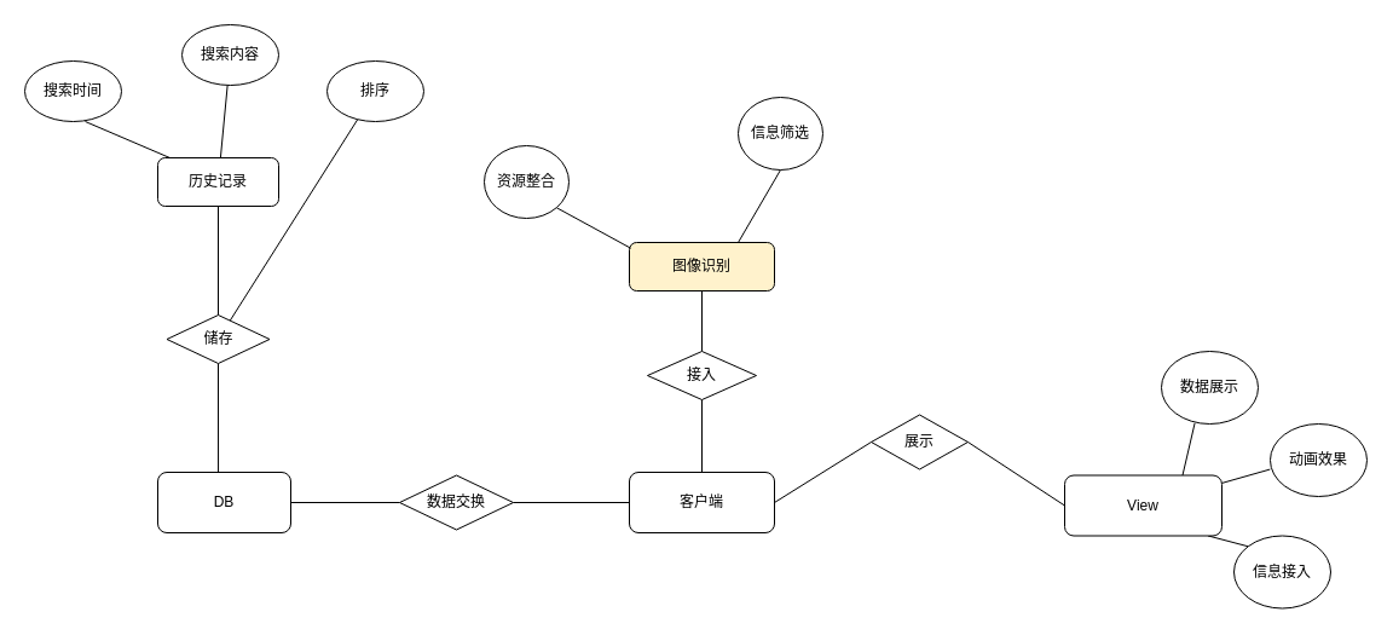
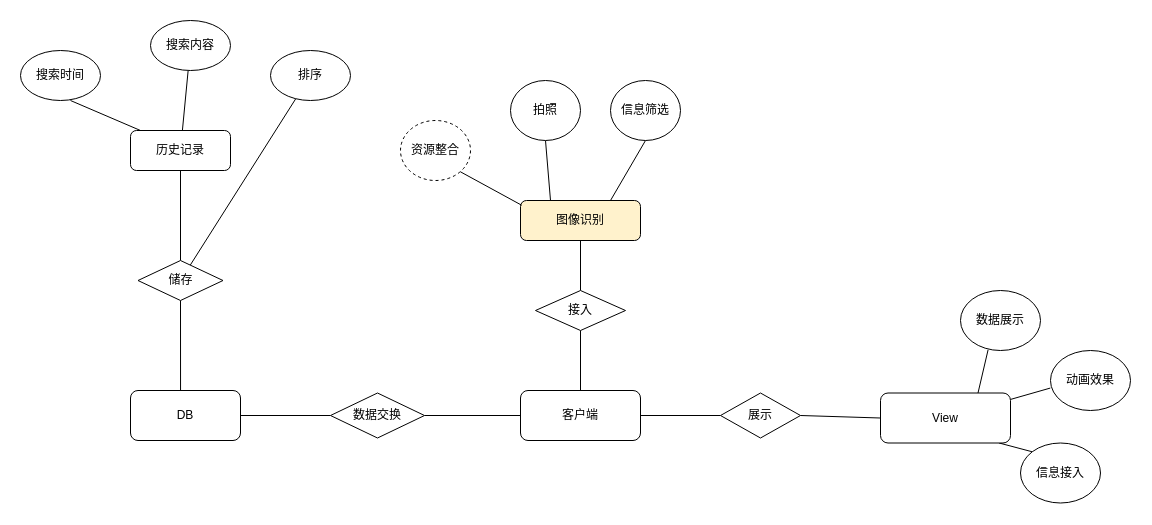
  <mxCell id="0" />
  <mxCell id="1" parent="0" />
  <mxCell id="2" value="历史记录" style="rounded=1;whiteSpace=wrap;html=1;" vertex="1" parent="1"><mxGeometry x="130" y="130" width="100" height="40" as="geometry" /></mxCell>
  <mxCell id="3" value="搜索时间" style="ellipse;whiteSpace=wrap;html=1;" vertex="1" parent="1"><mxGeometry x="20" y="50" width="80" height="50" as="geometry" /></mxCell>
  <mxCell id="4" style="rounded=0;orthogonalLoop=1;jettySize=auto;html=1;endArrow=none;endFill=0;" edge="1" parent="1" source="5" target="2"><mxGeometry relative="1" as="geometry" /></mxCell>
  <mxCell id="5" value="搜索内容" style="ellipse;whiteSpace=wrap;html=1;" vertex="1" parent="1"><mxGeometry x="150" y="20" width="80" height="50" as="geometry" /></mxCell>
  <mxCell id="6" value="" style="endArrow=none;html=1;rounded=0;exitX=0.1;exitY=0;exitDx=0;exitDy=0;exitPerimeter=0;" edge="1" parent="1" source="2"><mxGeometry width="50" height="50" relative="1" as="geometry"><mxPoint x="20" y="150" as="sourcePoint" /><mxPoint x="70" y="100" as="targetPoint" /><Array as="points" /></mxGeometry></mxCell>
  <mxCell id="7" style="edgeStyle=none;rounded=0;orthogonalLoop=1;jettySize=auto;html=1;endArrow=none;endFill=0;" edge="1" parent="1" source="8" target="13"><mxGeometry relative="1" as="geometry" /></mxCell>
  <mxCell id="8" value="排序" style="ellipse;whiteSpace=wrap;html=1;" vertex="1" parent="1"><mxGeometry x="270" y="50" width="80" height="50" as="geometry" /></mxCell>
  <mxCell id="9" style="edgeStyle=none;rounded=0;orthogonalLoop=1;jettySize=auto;html=1;exitX=1;exitY=0.5;exitDx=0;exitDy=0;endArrow=none;endFill=0;" edge="1" parent="1" source="10" target="18"><mxGeometry relative="1" as="geometry" /></mxCell>
  <mxCell id="10" value="DB" style="rounded=1;whiteSpace=wrap;html=1;" vertex="1" parent="1"><mxGeometry x="130" y="390" width="110" height="50" as="geometry" /></mxCell>
  <mxCell id="11" style="edgeStyle=none;rounded=0;orthogonalLoop=1;jettySize=auto;html=1;entryX=0.455;entryY=0;entryDx=0;entryDy=0;entryPerimeter=0;endArrow=none;endFill=0;" edge="1" parent="1" source="13" target="10"><mxGeometry relative="1" as="geometry" /></mxCell>
  <mxCell id="12" style="edgeStyle=none;rounded=0;orthogonalLoop=1;jettySize=auto;html=1;exitX=0.5;exitY=0;exitDx=0;exitDy=0;entryX=0.5;entryY=1;entryDx=0;entryDy=0;endArrow=none;endFill=0;" edge="1" parent="1" source="13" target="2"><mxGeometry relative="1" as="geometry" /></mxCell>
  <mxCell id="13" value="储存" style="rhombus;whiteSpace=wrap;html=1;" vertex="1" parent="1"><mxGeometry x="137.5" y="260" width="85" height="40" as="geometry" /></mxCell>
  <mxCell id="14" style="edgeStyle=none;rounded=0;orthogonalLoop=1;jettySize=auto;html=1;exitX=0.5;exitY=0;exitDx=0;exitDy=0;entryX=0.5;entryY=1;entryDx=0;entryDy=0;endArrow=none;endFill=0;" edge="1" parent="1" source="16" target="31"><mxGeometry relative="1" as="geometry" /></mxCell>
  <mxCell id="15" style="edgeStyle=none;rounded=0;orthogonalLoop=1;jettySize=auto;html=1;exitX=1;exitY=0.5;exitDx=0;exitDy=0;entryX=0;entryY=0.5;entryDx=0;entryDy=0;endArrow=none;endFill=0;" edge="1" parent="1" source="16" target="33"><mxGeometry relative="1" as="geometry" /></mxCell>
  <mxCell id="16" value="客户端" style="rounded=1;whiteSpace=wrap;html=1;" vertex="1" parent="1"><mxGeometry x="520" y="390" width="120" height="50" as="geometry" /></mxCell>
  <mxCell id="17" style="edgeStyle=none;rounded=0;orthogonalLoop=1;jettySize=auto;html=1;exitX=1;exitY=0.5;exitDx=0;exitDy=0;entryX=0;entryY=0.5;entryDx=0;entryDy=0;endArrow=none;endFill=0;" edge="1" parent="1" source="18" target="16"><mxGeometry relative="1" as="geometry" /></mxCell>
  <mxCell id="18" value="数据交换" style="rhombus;whiteSpace=wrap;html=1;" vertex="1" parent="1"><mxGeometry x="330" y="392.5" width="94" height="45" as="geometry" /></mxCell>
  <mxCell id="19" value="图像识别" style="rounded=1;whiteSpace=wrap;html=1;fillColor=#fff2cc;" vertex="1" parent="1"><mxGeometry x="520" y="200" width="120" height="40" as="geometry" /></mxCell>
  <mxCell id="20" style="edgeStyle=none;rounded=0;orthogonalLoop=1;jettySize=auto;html=1;exitX=0.75;exitY=0;exitDx=0;exitDy=0;entryX=0.345;entryY=0.988;entryDx=0;entryDy=0;entryPerimeter=0;endArrow=none;endFill=0;" edge="1" parent="1" source="23" target="34"><mxGeometry relative="1" as="geometry" /></mxCell>
  <mxCell id="21" style="edgeStyle=none;rounded=0;orthogonalLoop=1;jettySize=auto;html=1;entryX=-0.002;entryY=0.626;entryDx=0;entryDy=0;entryPerimeter=0;endArrow=none;endFill=0;" edge="1" parent="1" source="23" target="35"><mxGeometry relative="1" as="geometry"><mxPoint x="1010" y="390" as="sourcePoint" /></mxGeometry></mxCell>
  <mxCell id="22" style="edgeStyle=none;rounded=0;orthogonalLoop=1;jettySize=auto;html=1;exitX=0.911;exitY=0.999;exitDx=0;exitDy=0;entryX=0;entryY=0;entryDx=0;entryDy=0;endArrow=none;endFill=0;exitPerimeter=0;" edge="1" parent="1" source="23" target="36"><mxGeometry relative="1" as="geometry" /></mxCell>
  <mxCell id="23" value="View" style="rounded=1;whiteSpace=wrap;html=1;" vertex="1" parent="1"><mxGeometry x="880" y="392.5" width="130" height="50" as="geometry" /></mxCell>
+ <mxCell id="24" style="edgeStyle=none;rounded=0;orthogonalLoop=1;jettySize=auto;html=1;exitX=0.5;exitY=1;exitDx=0;exitDy=0;entryX=0.25;entryY=0;entryDx=0;entryDy=0;endArrow=none;endFill=0;" edge="1" parent="1" source="25" target="19"><mxGeometry relative="1" as="geometry" /></mxCell>
+ <mxCell id="25" value="拍照" style="ellipse;whiteSpace=wrap;html=1;" vertex="1" parent="1"><mxGeometry x="510" y="80" width="70" height="60" as="geometry" /></mxCell>
  <mxCell id="26" style="edgeStyle=none;rounded=0;orthogonalLoop=1;jettySize=auto;html=1;exitX=0.5;exitY=1;exitDx=0;exitDy=0;entryX=0.75;entryY=0;entryDx=0;entryDy=0;endArrow=none;endFill=0;" edge="1" parent="1" source="27" target="19"><mxGeometry relative="1" as="geometry" /></mxCell>
  <mxCell id="27" value="信息筛选" style="ellipse;whiteSpace=wrap;html=1;" vertex="1" parent="1"><mxGeometry x="610" y="80" width="70" height="60" as="geometry" /></mxCell>
  <mxCell id="28" style="edgeStyle=none;rounded=0;orthogonalLoop=1;jettySize=auto;html=1;exitX=1;exitY=1;exitDx=0;exitDy=0;entryX=0.009;entryY=0.117;entryDx=0;entryDy=0;entryPerimeter=0;endArrow=none;endFill=0;" edge="1" parent="1" source="29" target="19"><mxGeometry relative="1" as="geometry" /></mxCell>
- <mxCell id="29" value="资源整合&lt;br&gt;" style="ellipse;whiteSpace=wrap;html=1;" vertex="1" parent="1"><mxGeometry x="400" y="120" width="70" height="60" as="geometry" /></mxCell>
+ <mxCell id="29" value="资源整合&lt;br&gt;" style="ellipse;whiteSpace=wrap;html=1;dashed=1;" vertex="1" parent="1"><mxGeometry x="400" y="120" width="70" height="60" as="geometry" /></mxCell>
  <mxCell id="30" style="edgeStyle=none;rounded=0;orthogonalLoop=1;jettySize=auto;html=1;exitX=0.5;exitY=0;exitDx=0;exitDy=0;entryX=0.5;entryY=1;entryDx=0;entryDy=0;endArrow=none;endFill=0;" edge="1" parent="1" source="31" target="19"><mxGeometry relative="1" as="geometry" /></mxCell>
  <mxCell id="31" value="接入" style="rhombus;whiteSpace=wrap;html=1;" vertex="1" parent="1"><mxGeometry x="535" y="290" width="90" height="40" as="geometry" /></mxCell>
  <mxCell id="32" style="edgeStyle=none;rounded=0;orthogonalLoop=1;jettySize=auto;html=1;exitX=1;exitY=0.5;exitDx=0;exitDy=0;entryX=0;entryY=0.5;entryDx=0;entryDy=0;endArrow=none;endFill=0;" edge="1" parent="1" source="33" target="23"><mxGeometry relative="1" as="geometry" /></mxCell>
- <mxCell id="33" value="展示" style="rhombus;whiteSpace=wrap;html=1;" vertex="1" parent="1"><mxGeometry x="720" y="342.5" width="80" height="45" as="geometry" /></mxCell>
+ <mxCell id="33" value="展示" style="rhombus;whiteSpace=wrap;html=1;" vertex="1" parent="1"><mxGeometry x="720" y="392.5" width="80" height="45" as="geometry" /></mxCell>
  <mxCell id="34" value="数据展示" style="ellipse;whiteSpace=wrap;html=1;" vertex="1" parent="1"><mxGeometry x="960" y="290" width="80" height="60" as="geometry" /></mxCell>
  <mxCell id="35" value="动画效果" style="ellipse;whiteSpace=wrap;html=1;" vertex="1" parent="1"><mxGeometry x="1050" y="350" width="80" height="60" as="geometry" /></mxCell>
  <mxCell id="36" value="信息接入" style="ellipse;whiteSpace=wrap;html=1;" vertex="1" parent="1"><mxGeometry x="1020" y="442.5" width="80" height="60" as="geometry" /></mxCell>
